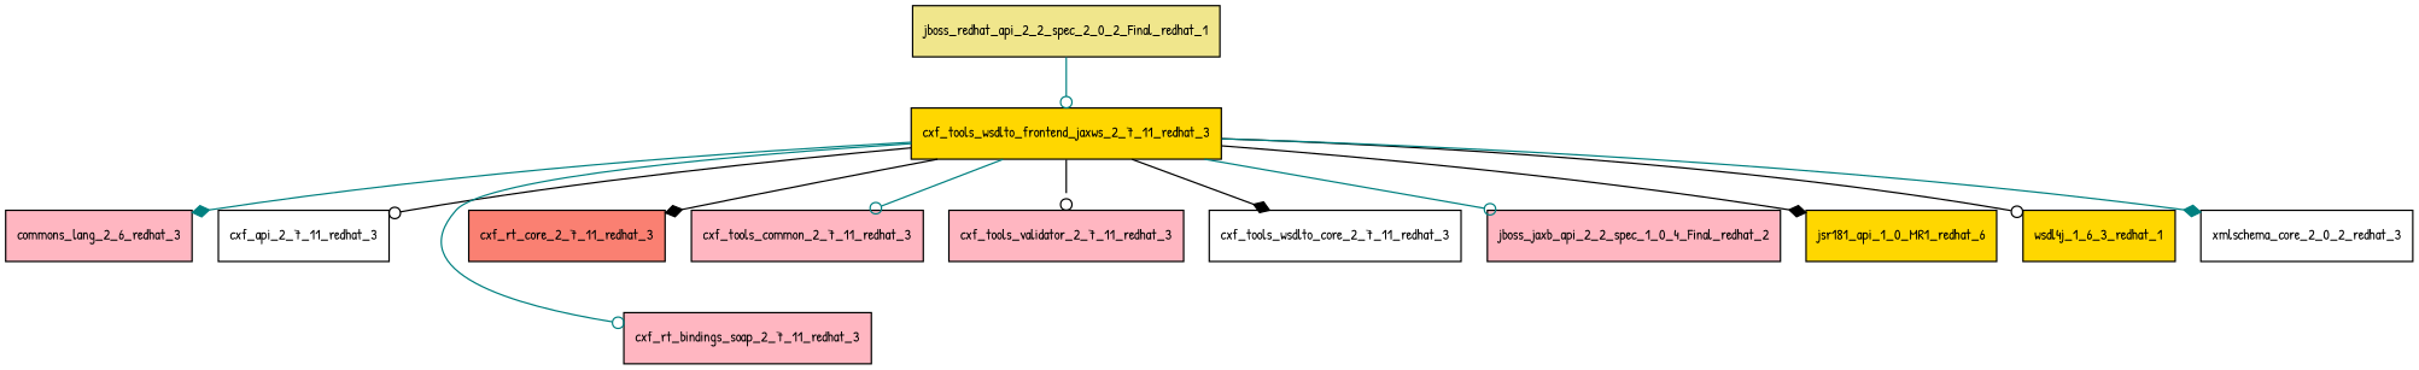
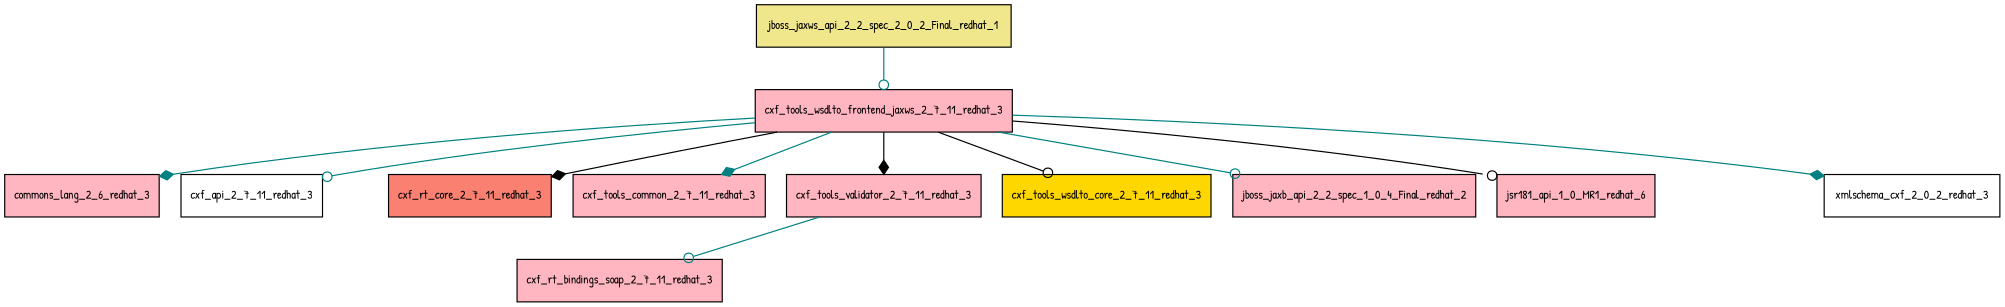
  digraph {
    fontname="Patrick Hand"
    node [fillcolor=lightpink fontname="Patrick Hand" fontsize=10.0 shape=box style=filled]
    edge [arrowhead=odot color=teal fontname="Patrick Hand"]
    commons_lang_2_6_redhat_3
-   cxf_tools_wsdlto_frontend_jaxws_2_7_11_redhat_3 [fillcolor=gold]
+   cxf_tools_wsdlto_frontend_jaxws_2_7_11_redhat_3
    cxf_api_2_7_11_redhat_3 [fillcolor=white]
    cxf_rt_bindings_soap_2_7_11_redhat_3
    cxf_rt_core_2_7_11_redhat_3 [fillcolor=salmon]
    cxf_tools_common_2_7_11_redhat_3
    cxf_tools_validator_2_7_11_redhat_3
-   cxf_tools_wsdlto_core_2_7_11_redhat_3 [fillcolor=white]
+   cxf_tools_wsdlto_core_2_7_11_redhat_3 [fillcolor=gold]
    jboss_jaxb_api_2_2_spec_1_0_4_Final_redhat_2
-   jsr181_api_1_0_MR1_redhat_6 [fillcolor=gold]
-   wsdl4j_1_6_3_redhat_1 [fillcolor=gold]
-   xmlschema_core_2_0_2_redhat_3 [fillcolor=white]
-   jboss_jaxws_api_2_2_spec_2_0_2_Final_redhat_1 [fillcolor=khaki label=jboss_redhat_api_2_2_spec_2_0_2_Final_redhat_1]
+   jsr181_api_1_0_MR1_redhat_6
+   xmlschema_core_2_0_2_redhat_3 [fillcolor=white label=xmlschema_cxf_2_0_2_redhat_3]
+   jboss_jaxws_api_2_2_spec_2_0_2_Final_redhat_1 [fillcolor=khaki]
    cxf_tools_wsdlto_frontend_jaxws_2_7_11_redhat_3 -> commons_lang_2_6_redhat_3 [arrowhead=diamond]
-   cxf_tools_wsdlto_frontend_jaxws_2_7_11_redhat_3 -> cxf_api_2_7_11_redhat_3 [color=black]
-   cxf_tools_wsdlto_frontend_jaxws_2_7_11_redhat_3 -> cxf_rt_bindings_soap_2_7_11_redhat_3
+   cxf_tools_wsdlto_frontend_jaxws_2_7_11_redhat_3 -> cxf_api_2_7_11_redhat_3
+   cxf_tools_validator_2_7_11_redhat_3 -> cxf_rt_bindings_soap_2_7_11_redhat_3
    cxf_tools_wsdlto_frontend_jaxws_2_7_11_redhat_3 -> cxf_rt_core_2_7_11_redhat_3 [arrowhead=diamond color=black]
-   cxf_tools_wsdlto_frontend_jaxws_2_7_11_redhat_3 -> cxf_tools_common_2_7_11_redhat_3
-   cxf_tools_wsdlto_frontend_jaxws_2_7_11_redhat_3 -> cxf_tools_validator_2_7_11_redhat_3 [color=black]
-   cxf_tools_wsdlto_frontend_jaxws_2_7_11_redhat_3 -> cxf_tools_wsdlto_core_2_7_11_redhat_3 [arrowhead=diamond color=black]
+   cxf_tools_wsdlto_frontend_jaxws_2_7_11_redhat_3 -> cxf_tools_common_2_7_11_redhat_3 [arrowhead=diamond]
+   cxf_tools_wsdlto_frontend_jaxws_2_7_11_redhat_3 -> cxf_tools_validator_2_7_11_redhat_3 [arrowhead=diamond color=black]
+   cxf_tools_wsdlto_frontend_jaxws_2_7_11_redhat_3 -> cxf_tools_wsdlto_core_2_7_11_redhat_3 [color=black]
    cxf_tools_wsdlto_frontend_jaxws_2_7_11_redhat_3 -> jboss_jaxb_api_2_2_spec_1_0_4_Final_redhat_2
-   cxf_tools_wsdlto_frontend_jaxws_2_7_11_redhat_3 -> jsr181_api_1_0_MR1_redhat_6 [arrowhead=diamond color=black]
-   cxf_tools_wsdlto_frontend_jaxws_2_7_11_redhat_3 -> wsdl4j_1_6_3_redhat_1 [color=black]
+   cxf_tools_wsdlto_frontend_jaxws_2_7_11_redhat_3 -> jsr181_api_1_0_MR1_redhat_6 [color=black]
    cxf_tools_wsdlto_frontend_jaxws_2_7_11_redhat_3 -> xmlschema_core_2_0_2_redhat_3 [arrowhead=diamond]
    jboss_jaxws_api_2_2_spec_2_0_2_Final_redhat_1 -> cxf_tools_wsdlto_frontend_jaxws_2_7_11_redhat_3
  }
